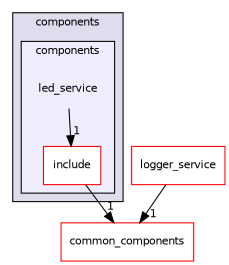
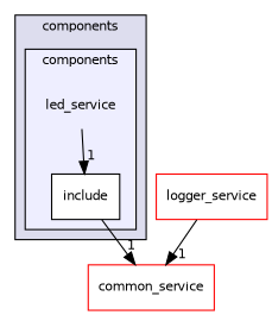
  digraph {
    compound=true
    node [fontname=Helvetica fontsize=10 shape=box color=red fillcolor=white style=filled]
    edge [headlabel=1 labeldistance=1.5 labelfontname=Helvetica labelfontsize=10]
    n1 [label=led_service shape=plaintext color="" fillcolor="" style=""]
-   n2 [label=include]
-   n3 [label=common_components]
+   n2 [color=black label=include]
+   n3 [label=common_service]
    n4 [label=logger_service]
    subgraph cluster_1 {
      bgcolor="#ddddee"
      fontname=Helvetica
      fontsize=10
      label=components
      pencolor=black
      subgraph cluster_2 {
        bgcolor="#eeeeff"
        fontname=Helvetica
        fontsize=10
        label=components
        pencolor=black
        n1
        n2
      }
    }
    n1 -> n2
    n2 -> n3
    n4 -> n3
  }
